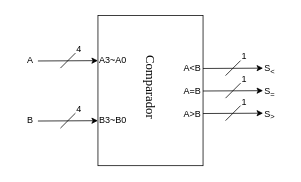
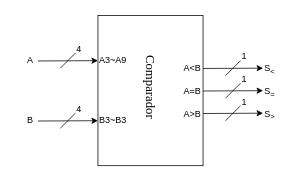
  <mxCell id="0" />
  <mxCell id="1" parent="0" />
  <mxCell id="2" value="" style="rounded=0;whiteSpace=wrap;html=1;" vertex="1" parent="1"><mxGeometry x="130" y="20" width="140" height="200" as="geometry" /></mxCell>
  <mxCell id="3" value="" style="group" vertex="1" connectable="0" parent="1"><mxGeometry x="20" y="55" width="150" height="35" as="geometry" /></mxCell>
  <mxCell id="4" value="" style="group" vertex="1" connectable="0" parent="3"><mxGeometry x="30" width="120" height="35" as="geometry" /></mxCell>
  <mxCell id="5" value="" style="group" vertex="1" connectable="0" parent="4"><mxGeometry width="79.966" height="35" as="geometry" /></mxCell>
  <mxCell id="6" value="" style="endArrow=classic;html=1;entryX=0;entryY=0.25;entryDx=0;entryDy=0;" edge="1" parent="5"><mxGeometry width="50" height="50" relative="1" as="geometry"><mxPoint y="25.5" as="sourcePoint" /><mxPoint x="79.966" y="25.052" as="targetPoint" /></mxGeometry></mxCell>
  <mxCell id="7" value="" style="endArrow=none;html=1;" edge="1" parent="5"><mxGeometry width="50" height="50" relative="1" as="geometry"><mxPoint x="30" y="35" as="sourcePoint" /><mxPoint x="50" y="15" as="targetPoint" /></mxGeometry></mxCell>
  <mxCell id="8" value="4" style="text;html=1;strokeColor=none;fillColor=none;align=center;verticalAlign=middle;whiteSpace=wrap;rounded=0;" vertex="1" parent="5"><mxGeometry x="35" width="40" height="20" as="geometry" /></mxCell>
- <mxCell id="9" value="A3~A0" style="text;html=1;strokeColor=none;fillColor=none;align=center;verticalAlign=middle;whiteSpace=wrap;rounded=0;" vertex="1" parent="4"><mxGeometry x="80" y="15" width="40" height="20" as="geometry" /></mxCell>
+ <mxCell id="9" value="A3~A9" style="text;html=1;strokeColor=none;fillColor=none;align=center;verticalAlign=middle;whiteSpace=wrap;rounded=0;" vertex="1" parent="4"><mxGeometry x="80" y="15" width="40" height="20" as="geometry" /></mxCell>
  <mxCell id="10" value="A" style="text;html=1;strokeColor=none;fillColor=none;align=center;verticalAlign=middle;whiteSpace=wrap;rounded=0;" vertex="1" parent="3"><mxGeometry y="15" width="40" height="20" as="geometry" /></mxCell>
  <mxCell id="11" value="" style="group" vertex="1" connectable="0" parent="1"><mxGeometry x="20" y="135" width="150" height="35" as="geometry" /></mxCell>
  <mxCell id="12" value="" style="group" vertex="1" connectable="0" parent="11"><mxGeometry x="30" width="120" height="35" as="geometry" /></mxCell>
  <mxCell id="13" value="" style="group" vertex="1" connectable="0" parent="12"><mxGeometry width="79.966" height="35" as="geometry" /></mxCell>
  <mxCell id="14" value="" style="endArrow=classic;html=1;entryX=0;entryY=0.25;entryDx=0;entryDy=0;" edge="1" parent="13"><mxGeometry width="50" height="50" relative="1" as="geometry"><mxPoint y="25.5" as="sourcePoint" /><mxPoint x="79.966" y="25.052" as="targetPoint" /></mxGeometry></mxCell>
  <mxCell id="15" value="" style="endArrow=none;html=1;" edge="1" parent="13"><mxGeometry width="50" height="50" relative="1" as="geometry"><mxPoint x="30" y="35" as="sourcePoint" /><mxPoint x="50" y="15" as="targetPoint" /></mxGeometry></mxCell>
  <mxCell id="16" value="4" style="text;html=1;strokeColor=none;fillColor=none;align=center;verticalAlign=middle;whiteSpace=wrap;rounded=0;" vertex="1" parent="13"><mxGeometry x="35" width="40" height="20" as="geometry" /></mxCell>
- <mxCell id="17" value="&lt;div&gt;B3~B0&lt;/div&gt;" style="text;html=1;strokeColor=none;fillColor=none;align=center;verticalAlign=middle;whiteSpace=wrap;rounded=0;" vertex="1" parent="12"><mxGeometry x="80" y="15" width="40" height="20" as="geometry" /></mxCell>
+ <mxCell id="17" value="&lt;div&gt;B3~B3&lt;/div&gt;" style="text;html=1;strokeColor=none;fillColor=none;align=center;verticalAlign=middle;whiteSpace=wrap;rounded=0;" vertex="1" parent="12"><mxGeometry x="80" y="15" width="40" height="20" as="geometry" /></mxCell>
  <mxCell id="18" value="B" style="text;html=1;strokeColor=none;fillColor=none;align=center;verticalAlign=middle;whiteSpace=wrap;rounded=0;" vertex="1" parent="11"><mxGeometry y="15" width="40" height="20" as="geometry" /></mxCell>
  <mxCell id="19" value="" style="group" vertex="1" connectable="0" parent="1"><mxGeometry x="230" y="95" width="147" height="36" as="geometry" /></mxCell>
  <mxCell id="20" value="" style="group" vertex="1" connectable="0" parent="19"><mxGeometry width="119.966" height="36" as="geometry" /></mxCell>
  <mxCell id="21" value="A=B" style="text;html=1;strokeColor=none;fillColor=none;align=center;verticalAlign=middle;whiteSpace=wrap;rounded=0;" vertex="1" parent="20"><mxGeometry x="6" y="16" width="40" height="20" as="geometry" /></mxCell>
  <mxCell id="22" value="" style="group" vertex="1" connectable="0" parent="20"><mxGeometry x="40" width="79.966" height="35" as="geometry" /></mxCell>
  <mxCell id="23" value="" style="endArrow=classic;html=1;entryX=0;entryY=0.25;entryDx=0;entryDy=0;" edge="1" parent="22"><mxGeometry width="50" height="50" relative="1" as="geometry"><mxPoint y="25.5" as="sourcePoint" /><mxPoint x="79.966" y="25.052" as="targetPoint" /></mxGeometry></mxCell>
  <mxCell id="24" value="" style="endArrow=none;html=1;" edge="1" parent="22"><mxGeometry width="50" height="50" relative="1" as="geometry"><mxPoint x="30" y="35" as="sourcePoint" /><mxPoint x="50" y="15" as="targetPoint" /></mxGeometry></mxCell>
  <mxCell id="25" value="1" style="text;html=1;strokeColor=none;fillColor=none;align=center;verticalAlign=middle;whiteSpace=wrap;rounded=0;" vertex="1" parent="22"><mxGeometry x="35" width="40" height="20" as="geometry" /></mxCell>
  <mxCell id="26" value="S&lt;sub&gt;=&lt;/sub&gt;" style="text;html=1;strokeColor=none;fillColor=none;align=center;verticalAlign=middle;whiteSpace=wrap;rounded=0;" vertex="1" parent="19"><mxGeometry x="109" y="17" width="40" height="20" as="geometry" /></mxCell>
  <mxCell id="27" value="Comparador" style="text;html=1;strokeColor=none;fillColor=none;align=center;verticalAlign=middle;whiteSpace=wrap;rounded=0;fontFamily=Lucida Console;rotation=90;fontSize=17;" vertex="1" parent="1"><mxGeometry x="155" y="105.5" width="90" height="20" as="geometry" /></mxCell>
  <mxCell id="28" value="" style="group" vertex="1" connectable="0" parent="1"><mxGeometry x="230" y="65" width="147" height="36" as="geometry" /></mxCell>
  <mxCell id="29" value="" style="group" vertex="1" connectable="0" parent="28"><mxGeometry width="119.966" height="36" as="geometry" /></mxCell>
  <mxCell id="30" value="A&amp;lt;B" style="text;html=1;strokeColor=none;fillColor=none;align=center;verticalAlign=middle;whiteSpace=wrap;rounded=0;" vertex="1" parent="29"><mxGeometry x="6" y="16" width="40" height="20" as="geometry" /></mxCell>
  <mxCell id="31" value="" style="group" vertex="1" connectable="0" parent="29"><mxGeometry x="40" width="79.966" height="35" as="geometry" /></mxCell>
  <mxCell id="32" value="" style="endArrow=classic;html=1;entryX=0;entryY=0.25;entryDx=0;entryDy=0;" edge="1" parent="31"><mxGeometry width="50" height="50" relative="1" as="geometry"><mxPoint y="25.5" as="sourcePoint" /><mxPoint x="79.966" y="25.052" as="targetPoint" /></mxGeometry></mxCell>
  <mxCell id="33" value="" style="endArrow=none;html=1;" edge="1" parent="31"><mxGeometry width="50" height="50" relative="1" as="geometry"><mxPoint x="30" y="35" as="sourcePoint" /><mxPoint x="50" y="15" as="targetPoint" /></mxGeometry></mxCell>
  <mxCell id="34" value="1" style="text;html=1;strokeColor=none;fillColor=none;align=center;verticalAlign=middle;whiteSpace=wrap;rounded=0;" vertex="1" parent="31"><mxGeometry x="35" width="40" height="20" as="geometry" /></mxCell>
  <mxCell id="35" value="S&lt;sub&gt;&amp;lt;&lt;/sub&gt;" style="text;html=1;strokeColor=none;fillColor=none;align=center;verticalAlign=middle;whiteSpace=wrap;rounded=0;" vertex="1" parent="28"><mxGeometry x="109" y="17" width="40" height="20" as="geometry" /></mxCell>
  <mxCell id="36" value="" style="group" vertex="1" connectable="0" parent="1"><mxGeometry x="230" y="125" width="147" height="36" as="geometry" /></mxCell>
  <mxCell id="37" value="" style="group" vertex="1" connectable="0" parent="36"><mxGeometry width="119.966" height="36" as="geometry" /></mxCell>
  <mxCell id="38" value="A&amp;gt;B" style="text;html=1;strokeColor=none;fillColor=none;align=center;verticalAlign=middle;whiteSpace=wrap;rounded=0;" vertex="1" parent="37"><mxGeometry x="6" y="16" width="40" height="20" as="geometry" /></mxCell>
  <mxCell id="39" value="" style="group" vertex="1" connectable="0" parent="37"><mxGeometry x="40" width="79.966" height="35" as="geometry" /></mxCell>
  <mxCell id="40" value="" style="endArrow=classic;html=1;entryX=0;entryY=0.25;entryDx=0;entryDy=0;" edge="1" parent="39"><mxGeometry width="50" height="50" relative="1" as="geometry"><mxPoint y="25.5" as="sourcePoint" /><mxPoint x="79.966" y="25.052" as="targetPoint" /></mxGeometry></mxCell>
  <mxCell id="41" value="" style="endArrow=none;html=1;" edge="1" parent="39"><mxGeometry width="50" height="50" relative="1" as="geometry"><mxPoint x="30" y="35" as="sourcePoint" /><mxPoint x="50" y="15" as="targetPoint" /></mxGeometry></mxCell>
  <mxCell id="42" value="1" style="text;html=1;strokeColor=none;fillColor=none;align=center;verticalAlign=middle;whiteSpace=wrap;rounded=0;" vertex="1" parent="39"><mxGeometry x="35" width="40" height="20" as="geometry" /></mxCell>
  <mxCell id="43" value="S&lt;sub&gt;&amp;gt;&lt;/sub&gt;" style="text;html=1;strokeColor=none;fillColor=none;align=center;verticalAlign=middle;whiteSpace=wrap;rounded=0;" vertex="1" parent="36"><mxGeometry x="109" y="17" width="40" height="20" as="geometry" /></mxCell>
